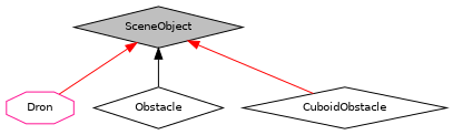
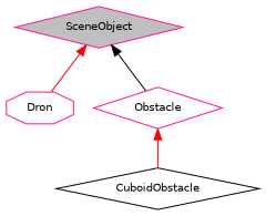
  digraph {
    node [color=black fillcolor=white fontname=Helvetica fontsize=10 shape=diamond style=filled]
    edge [color=red dir=back fontname=Helvetica fontsize=10 labelfontname=Helvetica labelfontsize=10 style=solid]
-   n1 [fillcolor=grey75 fontcolor=black height=0.2 label=SceneObject width=0.4]
+   n1 [color=deeppink fillcolor=grey75 fontcolor=black height=0.2 label=SceneObject width=0.4]
    n2 [color=deeppink height=0.2 label=Dron shape=octagon width=0.4]
-   n3 [height=0.2 label=Obstacle width=0.4]
+   n3 [color=deeppink height=0.2 label=Obstacle width=0.4]
    n4 [height=0.2 label=CuboidObstacle width=0.4]
    n1 -> n2
    n1 -> n3 [color=black]
-   n1 -> n4
+   n3 -> n4
  }
